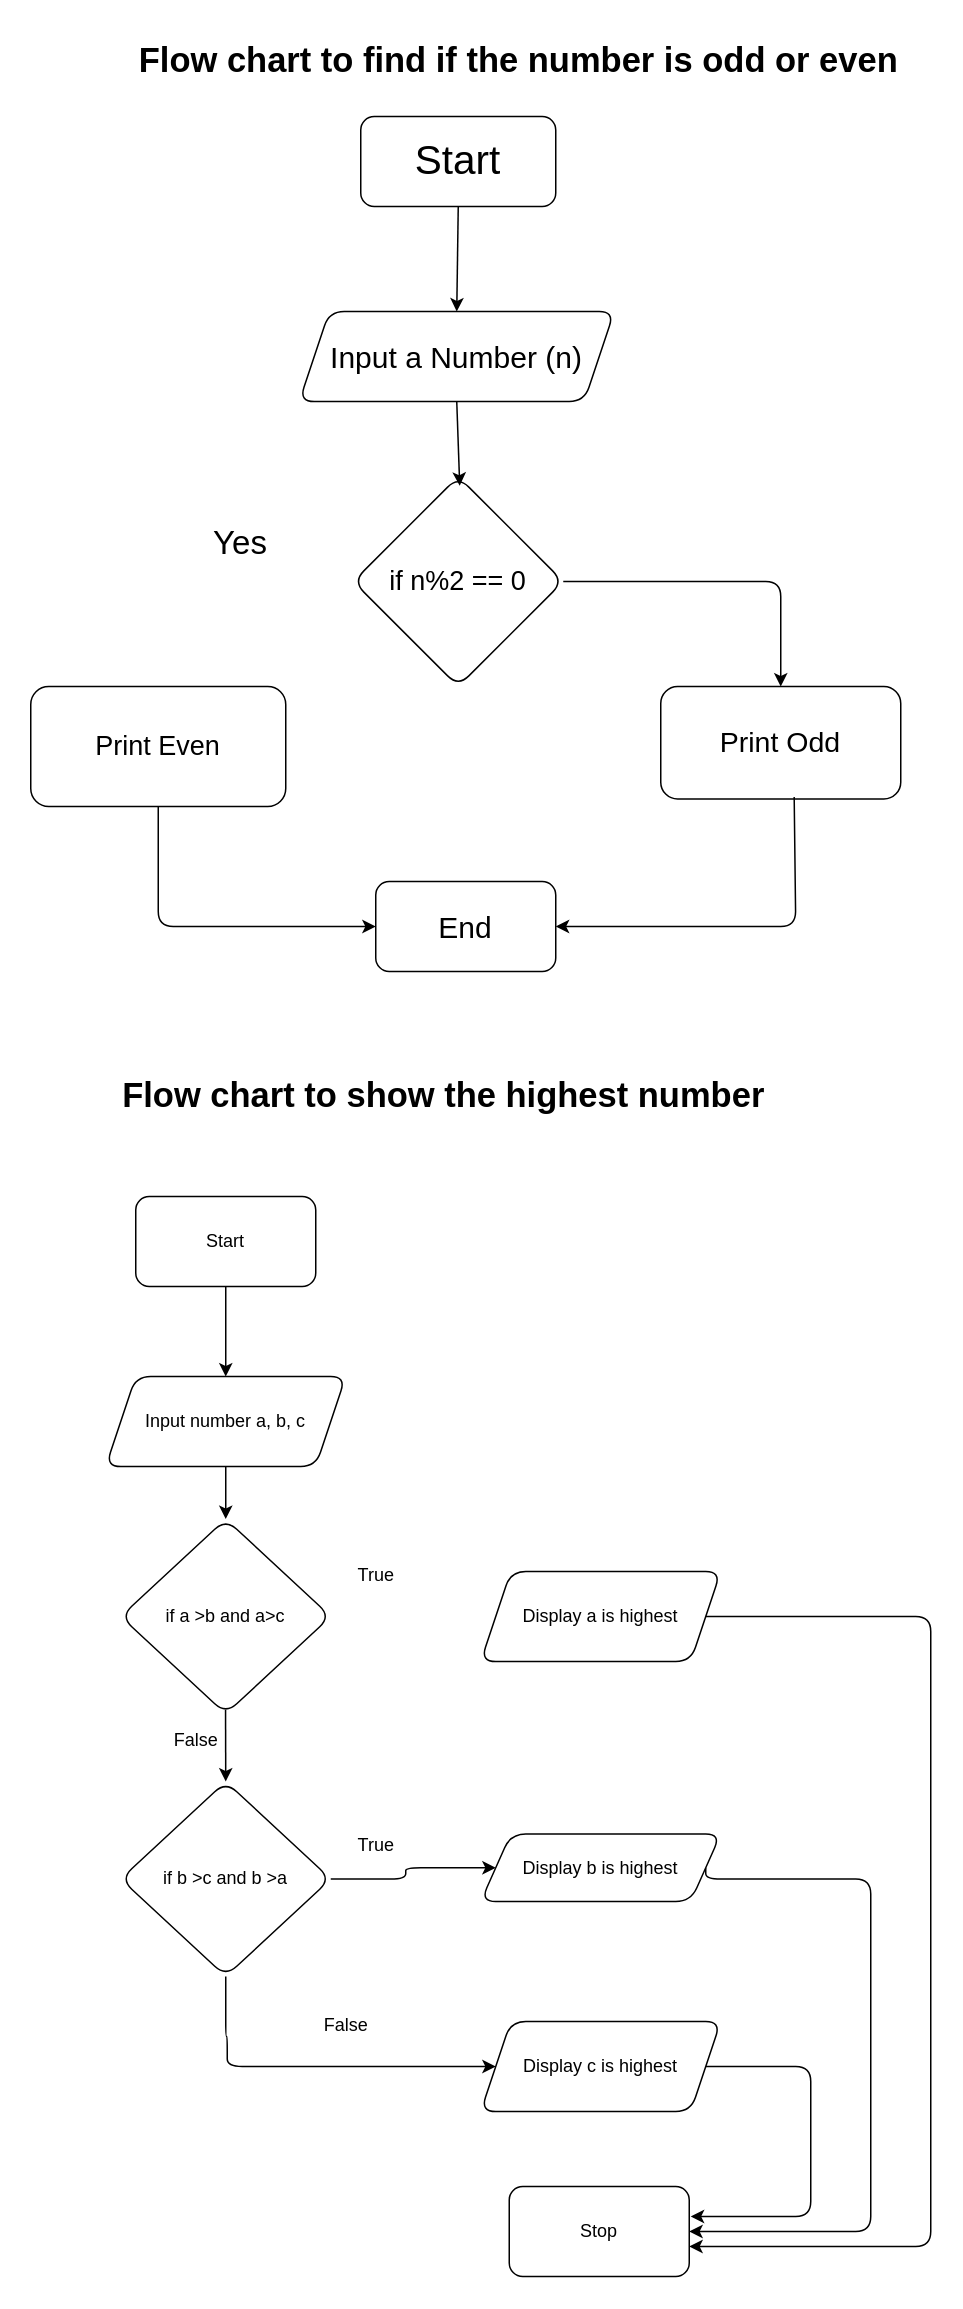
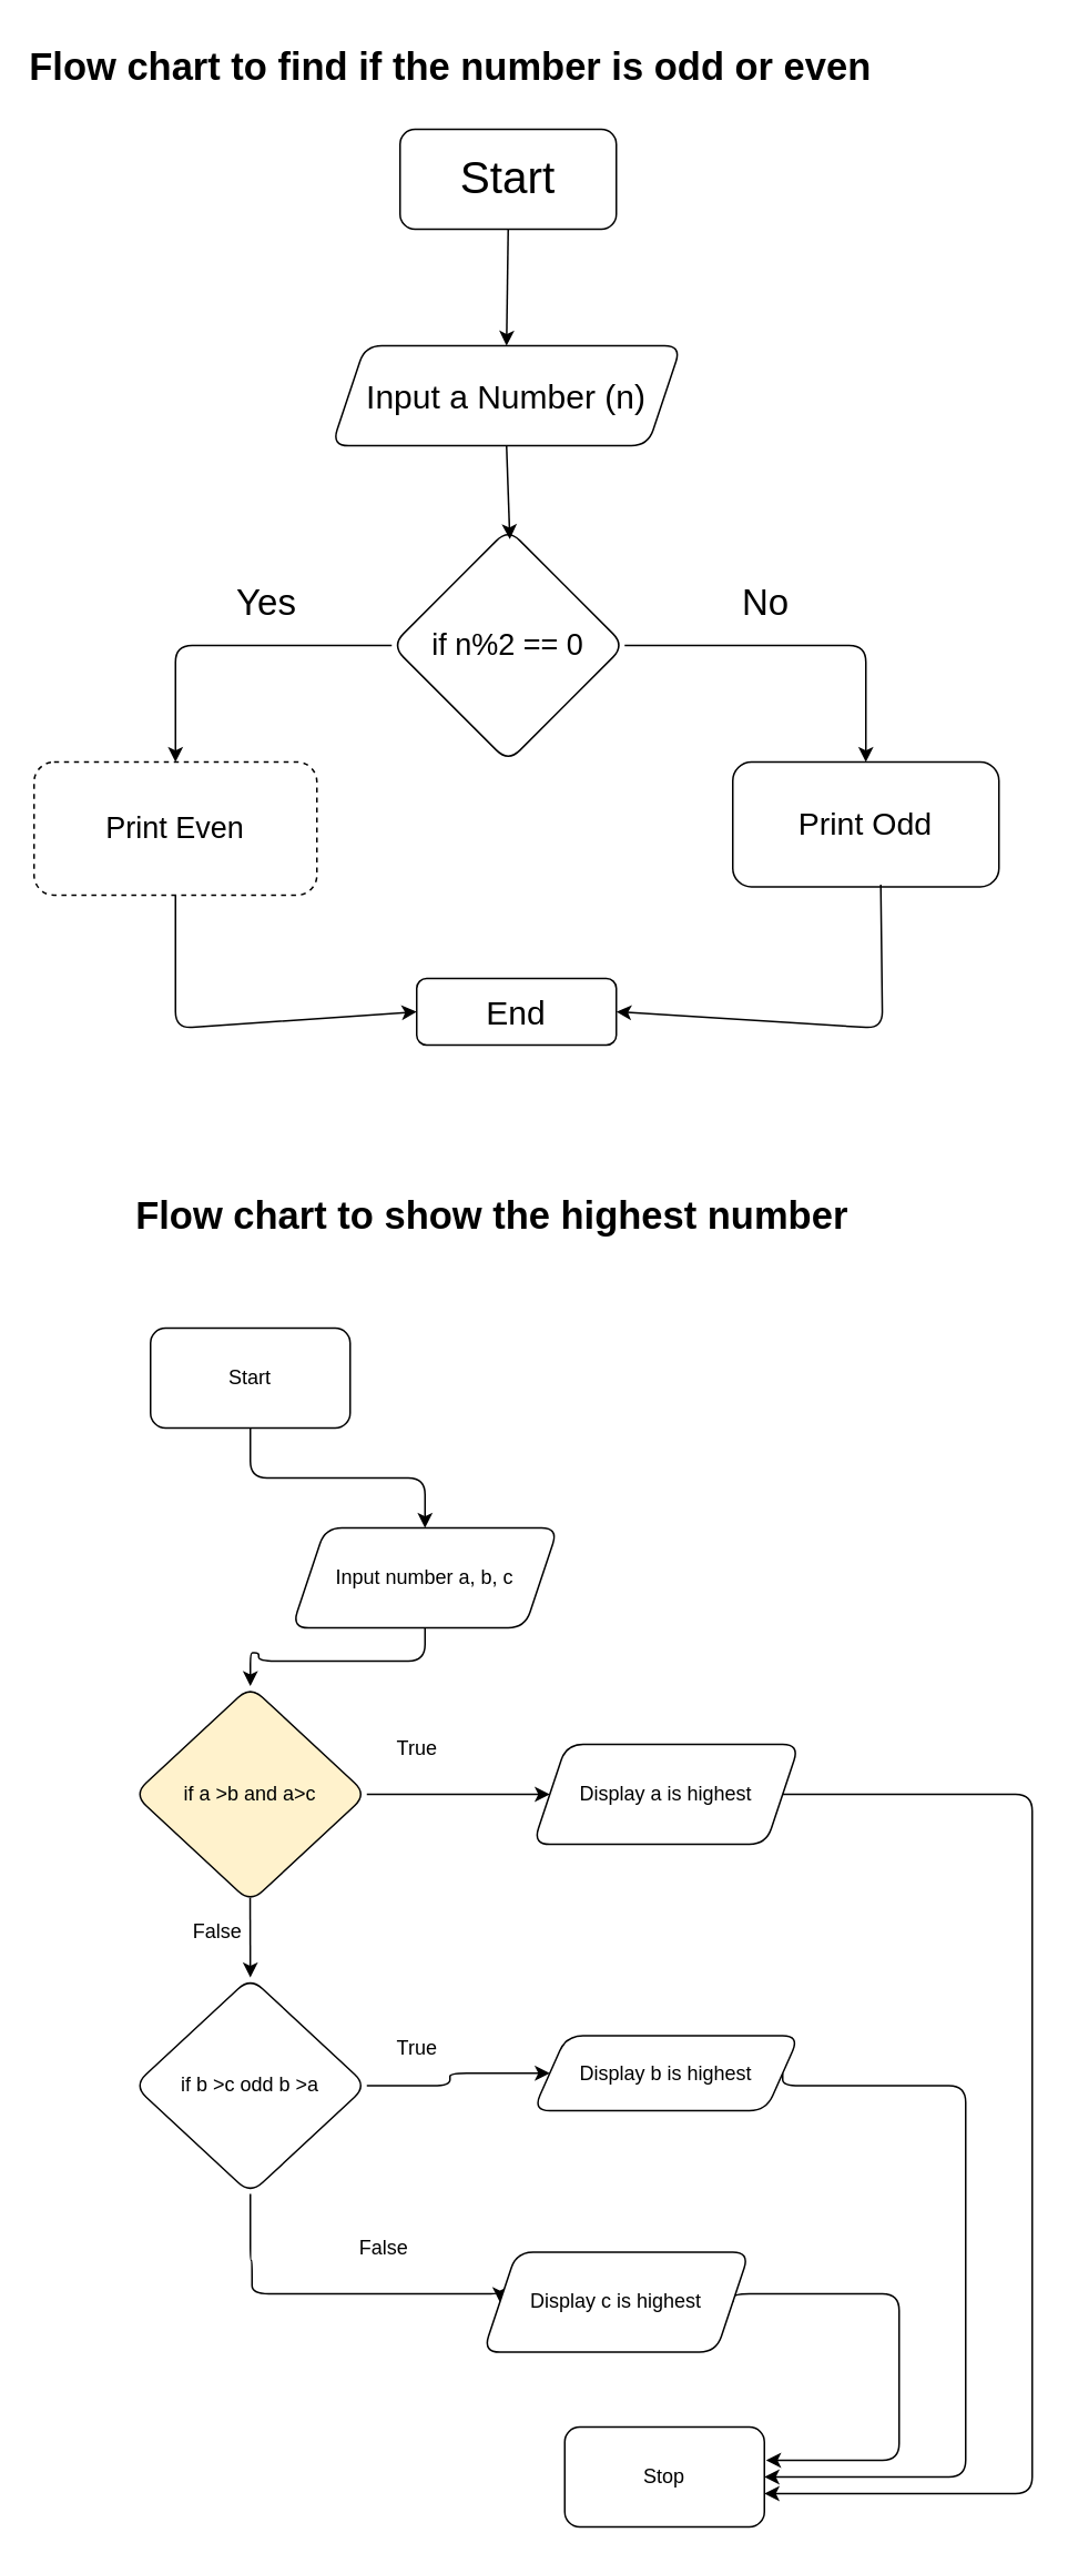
  <mxCell id="0" />
  <mxCell id="1" parent="0" />
  <mxCell id="2" value="&lt;font style=&quot;font-size: 27px;&quot;&gt;Start&lt;/font&gt;" style="rounded=1;whiteSpace=wrap;html=1;labelBackgroundColor=none;" parent="1" vertex="1"><mxGeometry x="240" y="77" width="130" height="60" as="geometry" /></mxCell>
  <mxCell id="3" value="" style="endArrow=classic;html=1;rounded=1;exitX=0.5;exitY=1;exitDx=0;exitDy=0;entryX=0.5;entryY=0;entryDx=0;entryDy=0;labelBackgroundColor=none;fontColor=default;" parent="1" source="2" target="4" edge="1"><mxGeometry width="50" height="50" relative="1" as="geometry"><mxPoint x="290" y="437" as="sourcePoint" /><mxPoint x="305" y="247" as="targetPoint" /></mxGeometry></mxCell>
  <mxCell id="4" value="&lt;font style=&quot;font-size: 20px;&quot;&gt;Input a Number (n)&lt;/font&gt;" style="shape=parallelogram;perimeter=parallelogramPerimeter;whiteSpace=wrap;html=1;fixedSize=1;labelBackgroundColor=none;rounded=1;" parent="1" vertex="1"><mxGeometry x="199" y="207" width="210" height="60" as="geometry" /></mxCell>
  <mxCell id="5" value="&lt;font style=&quot;font-size: 18px;&quot;&gt;if n%2 == 0&lt;/font&gt;" style="rhombus;whiteSpace=wrap;html=1;labelBackgroundColor=none;rounded=1;" parent="1" vertex="1"><mxGeometry x="235" y="317" width="140" height="140" as="geometry" /></mxCell>
- <mxCell id="6" value="&lt;font style=&quot;font-size: 18px;&quot;&gt;Print Even&lt;/font&gt;" style="rounded=1;whiteSpace=wrap;html=1;labelBackgroundColor=none;" parent="1" vertex="1"><mxGeometry x="20" y="457" width="170" height="80" as="geometry" /></mxCell>
+ <mxCell id="6" value="&lt;font style=&quot;font-size: 18px;&quot;&gt;Print Even&lt;/font&gt;" style="rounded=1;whiteSpace=wrap;html=1;labelBackgroundColor=none;dashed=1;" parent="1" vertex="1"><mxGeometry x="20" y="457" width="170" height="80" as="geometry" /></mxCell>
  <mxCell id="7" value="&lt;font style=&quot;font-size: 19px;&quot;&gt;Print Odd&lt;/font&gt;" style="rounded=1;whiteSpace=wrap;html=1;labelBackgroundColor=none;" parent="1" vertex="1"><mxGeometry x="440" y="457" width="160" height="75" as="geometry" /></mxCell>
- <mxCell id="8" value="&lt;font style=&quot;font-size: 20px;&quot;&gt;End&lt;/font&gt;" style="rounded=1;whiteSpace=wrap;html=1;labelBackgroundColor=none;" parent="1" vertex="1"><mxGeometry x="250" y="587" width="120" height="60" as="geometry" /></mxCell>
+ <mxCell id="8" value="&lt;font style=&quot;font-size: 20px;&quot;&gt;End&lt;/font&gt;" style="rounded=1;whiteSpace=wrap;html=1;labelBackgroundColor=none;" parent="1" vertex="1"><mxGeometry x="250" y="587" width="120" height="40" as="geometry" /></mxCell>
  <mxCell id="9" value="" style="endArrow=classic;html=1;rounded=1;entryX=0.507;entryY=0.044;entryDx=0;entryDy=0;entryPerimeter=0;labelBackgroundColor=none;fontColor=default;exitX=0.5;exitY=1;exitDx=0;exitDy=0;" parent="1" source="4" target="5" edge="1"><mxGeometry width="50" height="50" relative="1" as="geometry"><mxPoint x="310" y="313" as="sourcePoint" /><mxPoint x="350" y="437" as="targetPoint" /></mxGeometry></mxCell>
+ <mxCell id="10" value="" style="endArrow=classic;html=1;rounded=1;exitX=0;exitY=0.5;exitDx=0;exitDy=0;entryX=0.5;entryY=0;entryDx=0;entryDy=0;labelBackgroundColor=none;fontColor=default;" parent="1" source="5" target="6" edge="1"><mxGeometry width="50" height="50" relative="1" as="geometry"><mxPoint x="300" y="487" as="sourcePoint" /><mxPoint x="350" y="437" as="targetPoint" /><Array as="points"><mxPoint x="105" y="387" /><mxPoint x="105" y="447" /></Array></mxGeometry></mxCell>
  <mxCell id="11" value="" style="endArrow=classic;html=1;rounded=1;exitX=1;exitY=0.5;exitDx=0;exitDy=0;entryX=0.5;entryY=0;entryDx=0;entryDy=0;labelBackgroundColor=none;fontColor=default;" parent="1" source="5" target="7" edge="1"><mxGeometry width="50" height="50" relative="1" as="geometry"><mxPoint x="555" y="427" as="sourcePoint" /><mxPoint x="420" y="487" as="targetPoint" /><Array as="points"><mxPoint x="520" y="387" /><mxPoint x="520" y="447" /></Array></mxGeometry></mxCell>
  <mxCell id="12" value="&lt;span style=&quot;font-size: 22px;&quot;&gt;Yes&lt;/span&gt;" style="text;html=1;align=center;verticalAlign=middle;whiteSpace=wrap;rounded=1;labelBackgroundColor=none;" parent="1" vertex="1"><mxGeometry x="130" y="347" width="60" height="30" as="geometry" /></mxCell>
+ <mxCell id="13" value="&lt;span style=&quot;font-size: 22px;&quot;&gt;No&lt;/span&gt;" style="text;html=1;align=center;verticalAlign=middle;whiteSpace=wrap;rounded=1;labelBackgroundColor=none;" parent="1" vertex="1"><mxGeometry x="430" y="347" width="60" height="30" as="geometry" /></mxCell>
  <mxCell id="14" value="" style="endArrow=classic;html=1;rounded=1;exitX=0.5;exitY=1;exitDx=0;exitDy=0;entryX=0;entryY=0.5;entryDx=0;entryDy=0;" parent="1" source="6" target="8" edge="1"><mxGeometry width="50" height="50" relative="1" as="geometry"><mxPoint x="410" y="407" as="sourcePoint" /><mxPoint x="460" y="357" as="targetPoint" /><Array as="points"><mxPoint x="105" y="617" /></Array></mxGeometry></mxCell>
  <mxCell id="15" value="" style="endArrow=classic;html=1;rounded=1;entryX=1;entryY=0.5;entryDx=0;entryDy=0;exitX=0.556;exitY=0.982;exitDx=0;exitDy=0;exitPerimeter=0;" parent="1" source="7" target="8" edge="1"><mxGeometry width="50" height="50" relative="1" as="geometry"><mxPoint x="410" y="407" as="sourcePoint" /><mxPoint x="460" y="357" as="targetPoint" /><Array as="points"><mxPoint x="530" y="617" /></Array></mxGeometry></mxCell>
  <mxCell id="16" style="edgeStyle=orthogonalEdgeStyle;rounded=1;orthogonalLoop=1;jettySize=auto;html=1;exitX=0.5;exitY=1;exitDx=0;exitDy=0;entryX=0.5;entryY=0;entryDx=0;entryDy=0;" parent="1" source="17" target="19" edge="1"><mxGeometry relative="1" as="geometry" /></mxCell>
  <mxCell id="17" value="Start" style="rounded=1;whiteSpace=wrap;html=1;" parent="1" vertex="1"><mxGeometry x="90" y="797" width="120" height="60" as="geometry" /></mxCell>
  <mxCell id="18" value="" style="edgeStyle=orthogonalEdgeStyle;rounded=1;orthogonalLoop=1;jettySize=auto;html=1;" parent="1" source="19" target="21" edge="1"><mxGeometry relative="1" as="geometry" /></mxCell>
- <mxCell id="19" value="Input number a, b, c" style="shape=parallelogram;perimeter=parallelogramPerimeter;whiteSpace=wrap;html=1;fixedSize=1;rounded=1;" parent="1" vertex="1"><mxGeometry x="70" y="917" width="160" height="60" as="geometry" /></mxCell>
- <mxCell id="21" value="if a &amp;gt;b and a&amp;gt;c" style="rhombus;whiteSpace=wrap;html=1;rounded=1;" parent="1" vertex="1"><mxGeometry x="80" y="1012" width="140" height="130" as="geometry" /></mxCell>
+ <mxCell id="19" value="Input number a, b, c" style="shape=parallelogram;perimeter=parallelogramPerimeter;whiteSpace=wrap;html=1;fixedSize=1;rounded=1;" parent="1" vertex="1"><mxGeometry x="175" y="917" width="160" height="60" as="geometry" /></mxCell>
+ <mxCell id="20" value="" style="edgeStyle=orthogonalEdgeStyle;rounded=1;orthogonalLoop=1;jettySize=auto;html=1;" parent="1" source="21" target="25" edge="1"><mxGeometry relative="1" as="geometry" /></mxCell>
+ <mxCell id="21" value="if a &amp;gt;b and a&amp;gt;c" style="rhombus;whiteSpace=wrap;html=1;rounded=1;fillColor=#fff2cc;" parent="1" vertex="1"><mxGeometry x="80" y="1012" width="140" height="130" as="geometry" /></mxCell>
  <mxCell id="22" style="edgeStyle=orthogonalEdgeStyle;rounded=1;orthogonalLoop=1;jettySize=auto;html=1;exitX=1;exitY=0.5;exitDx=0;exitDy=0;" parent="1" source="24" target="27" edge="1"><mxGeometry relative="1" as="geometry"><mxPoint x="290" y="1251.923" as="targetPoint" /></mxGeometry></mxCell>
  <mxCell id="23" style="edgeStyle=orthogonalEdgeStyle;rounded=1;orthogonalLoop=1;jettySize=auto;html=1;exitX=0.5;exitY=1;exitDx=0;exitDy=0;entryX=0;entryY=0.5;entryDx=0;entryDy=0;" parent="1" source="24" target="29" edge="1"><mxGeometry relative="1" as="geometry"><mxPoint x="150" y="1397" as="targetPoint" /><Array as="points"><mxPoint x="150" y="1357" /><mxPoint x="151" y="1357" /><mxPoint x="151" y="1377" /></Array></mxGeometry></mxCell>
- <mxCell id="24" value="if b &amp;gt;c and b &amp;gt;a" style="rhombus;whiteSpace=wrap;html=1;rounded=1;" parent="1" vertex="1"><mxGeometry x="80" y="1187" width="140" height="130" as="geometry" /></mxCell>
+ <mxCell id="24" value="if b &amp;gt;c odd b &amp;gt;a" style="rhombus;whiteSpace=wrap;html=1;rounded=1;" parent="1" vertex="1"><mxGeometry x="80" y="1187" width="140" height="130" as="geometry" /></mxCell>
  <mxCell id="25" value="Display a is highest" style="shape=parallelogram;perimeter=parallelogramPerimeter;whiteSpace=wrap;html=1;fixedSize=1;rounded=1;" parent="1" vertex="1"><mxGeometry x="320" y="1047" width="160" height="60" as="geometry" /></mxCell>
  <mxCell id="26" style="edgeStyle=orthogonalEdgeStyle;rounded=1;orthogonalLoop=1;jettySize=auto;html=1;exitX=1;exitY=0.5;exitDx=0;exitDy=0;entryX=1;entryY=0.5;entryDx=0;entryDy=0;" parent="1" source="27" target="35" edge="1"><mxGeometry relative="1" as="geometry"><Array as="points"><mxPoint x="580" y="1252" /><mxPoint x="580" y="1487" /></Array></mxGeometry></mxCell>
  <mxCell id="27" value="Display b is highest" style="shape=parallelogram;perimeter=parallelogramPerimeter;whiteSpace=wrap;html=1;fixedSize=1;rounded=1;" parent="1" vertex="1"><mxGeometry x="320" y="1222" width="160" height="45" as="geometry" /></mxCell>
  <mxCell id="28" style="edgeStyle=orthogonalEdgeStyle;rounded=1;orthogonalLoop=1;jettySize=auto;html=1;exitX=1;exitY=0.5;exitDx=0;exitDy=0;" parent="1" source="29" edge="1"><mxGeometry relative="1" as="geometry"><mxPoint x="460" y="1477" as="targetPoint" /><Array as="points"><mxPoint x="540" y="1377" /><mxPoint x="540" y="1477" /></Array></mxGeometry></mxCell>
- <mxCell id="29" value="Display c is highest" style="shape=parallelogram;perimeter=parallelogramPerimeter;whiteSpace=wrap;html=1;fixedSize=1;rounded=1;" parent="1" vertex="1"><mxGeometry x="320" y="1347" width="160" height="60" as="geometry" /></mxCell>
+ <mxCell id="29" value="Display c is highest" style="shape=parallelogram;perimeter=parallelogramPerimeter;whiteSpace=wrap;html=1;fixedSize=1;rounded=1;" parent="1" vertex="1"><mxGeometry x="290" y="1352" width="160" height="60" as="geometry" /></mxCell>
  <mxCell id="30" value="" style="endArrow=classic;html=1;rounded=1;exitX=0.499;exitY=0.979;exitDx=0;exitDy=0;exitPerimeter=0;" parent="1" source="21" edge="1"><mxGeometry width="50" height="50" relative="1" as="geometry"><mxPoint x="260" y="1197" as="sourcePoint" /><mxPoint x="150" y="1187" as="targetPoint" /></mxGeometry></mxCell>
  <mxCell id="31" value="True" style="text;html=1;align=center;verticalAlign=middle;resizable=0;points=[];autosize=1;strokeColor=none;fillColor=none;" parent="1" vertex="1"><mxGeometry x="225" y="1035" width="50" height="30" as="geometry" /></mxCell>
  <mxCell id="32" value="True" style="text;html=1;align=center;verticalAlign=middle;resizable=0;points=[];autosize=1;strokeColor=none;fillColor=none;" parent="1" vertex="1"><mxGeometry x="225" y="1215" width="50" height="30" as="geometry" /></mxCell>
  <mxCell id="33" value="False" style="text;html=1;align=center;verticalAlign=middle;resizable=0;points=[];autosize=1;strokeColor=none;fillColor=none;" parent="1" vertex="1"><mxGeometry x="205" y="1335" width="50" height="30" as="geometry" /></mxCell>
  <mxCell id="34" value="False" style="text;html=1;align=center;verticalAlign=middle;resizable=0;points=[];autosize=1;strokeColor=none;fillColor=none;" parent="1" vertex="1"><mxGeometry x="105" y="1145" width="50" height="30" as="geometry" /></mxCell>
  <mxCell id="35" value="Stop" style="rounded=1;whiteSpace=wrap;html=1;" parent="1" vertex="1"><mxGeometry x="339" y="1457" width="120" height="60" as="geometry" /></mxCell>
  <mxCell id="36" style="edgeStyle=orthogonalEdgeStyle;rounded=1;orthogonalLoop=1;jettySize=auto;html=1;exitX=1;exitY=0.5;exitDx=0;exitDy=0;" parent="1" source="25" edge="1"><mxGeometry relative="1" as="geometry"><mxPoint x="459" y="1497" as="targetPoint" /><Array as="points"><mxPoint x="620" y="1077" /><mxPoint x="620" y="1497" /><mxPoint x="459" y="1497" /></Array></mxGeometry></mxCell>
- <mxCell id="37" value="&lt;font style=&quot;font-size: 23px;&quot;&gt;&lt;b&gt;Flow chart to find if the number is odd or even&lt;/b&gt;&lt;/font&gt;" style="text;html=1;align=center;verticalAlign=middle;resizable=0;points=[];autosize=1;strokeColor=none;fillColor=none;" vertex="1" parent="1"><mxGeometry x="80" y="20" width="530" height="40" as="geometry" /></mxCell>
+ <mxCell id="37" value="&lt;font style=&quot;font-size: 23px;&quot;&gt;&lt;b&gt;Flow chart to find if the number is odd or even&lt;/b&gt;&lt;/font&gt;" style="text;html=1;align=center;verticalAlign=middle;resizable=0;points=[];autosize=1;strokeColor=none;fillColor=none;" vertex="1" parent="1"><mxGeometry x="5" y="20" width="530" height="40" as="geometry" /></mxCell>
  <mxCell id="38" value="&lt;font style=&quot;font-size: 23px;&quot;&gt;&lt;b&gt;Flow chart to show the highest number&lt;/b&gt;&lt;/font&gt;" style="text;html=1;align=center;verticalAlign=middle;resizable=0;points=[];autosize=1;strokeColor=none;fillColor=none;" vertex="1" parent="1"><mxGeometry x="70" y="710" width="450" height="40" as="geometry" /></mxCell>
